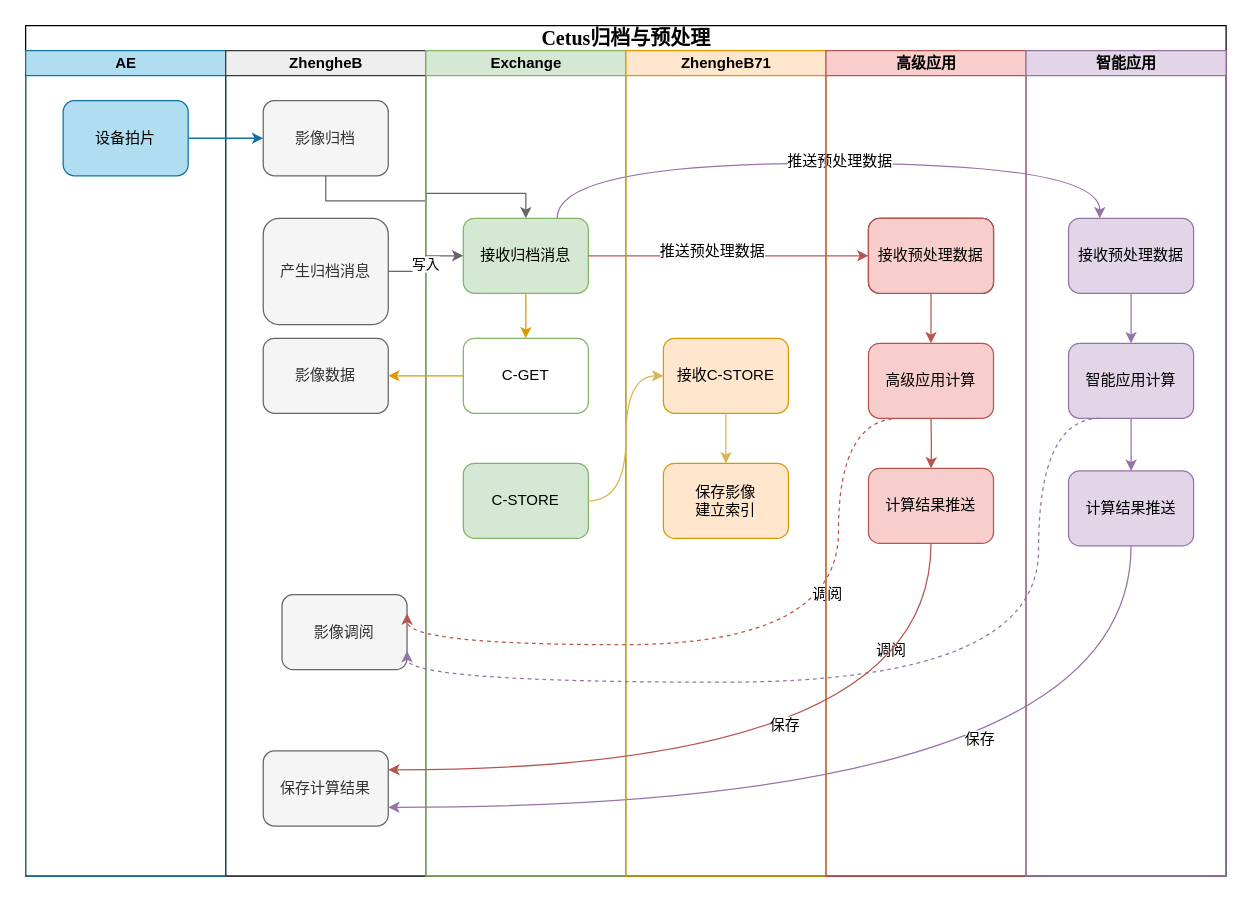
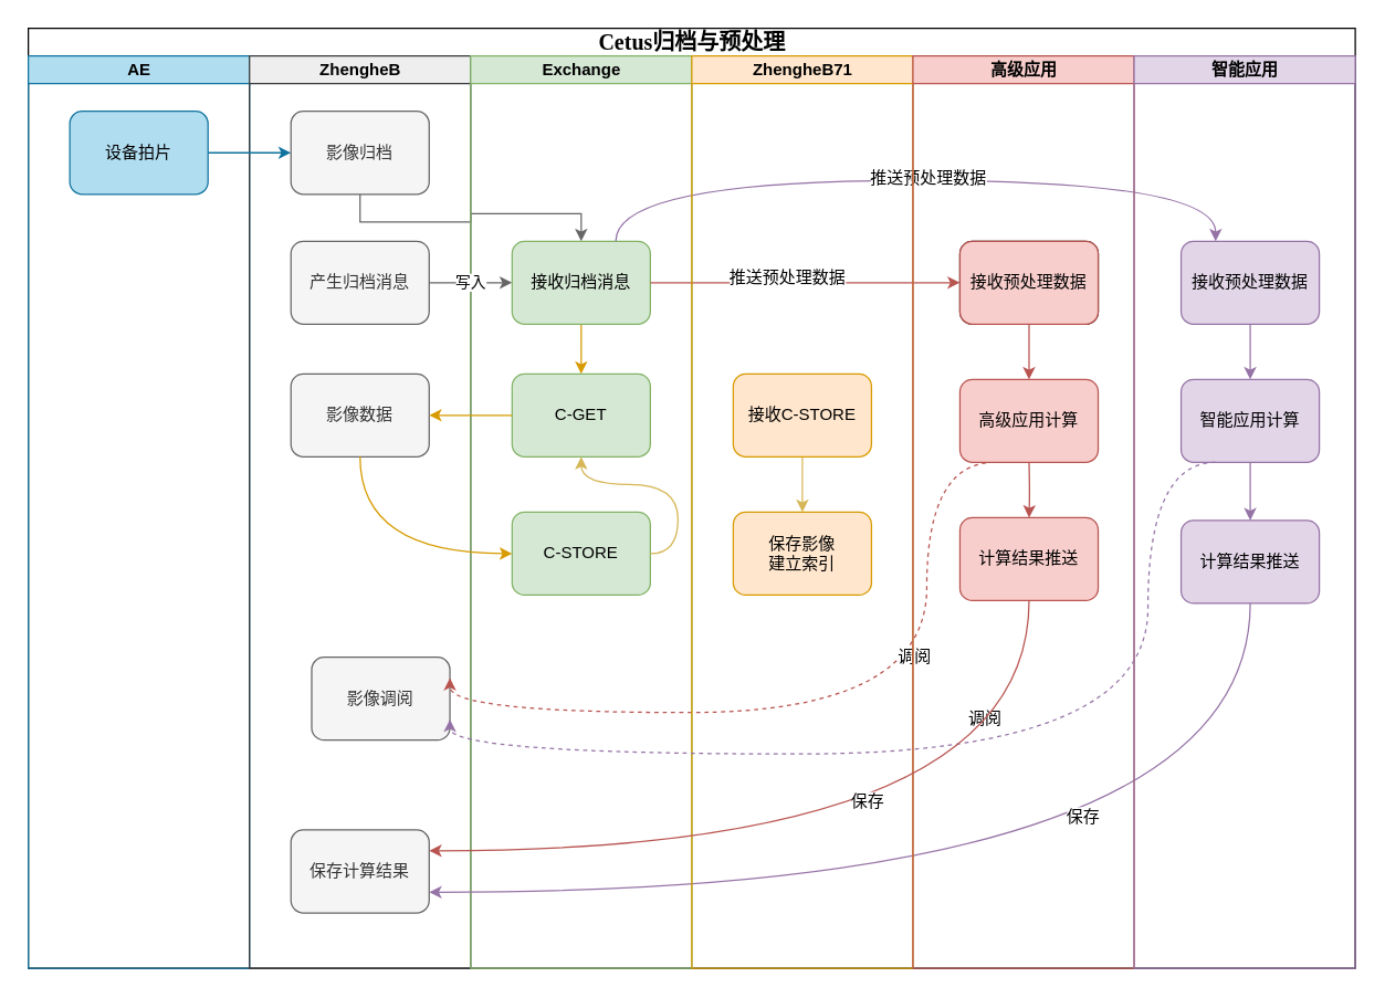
  <mxCell id="0" />
  <mxCell id="1" parent="0" />
  <mxCell id="2" value="&lt;font style=&quot;font-size: 16px&quot;&gt;Cetus归档与预处理&lt;/font&gt;" style="swimlane;html=1;childLayout=stackLayout;startSize=20;rounded=0;shadow=0;labelBackgroundColor=none;strokeWidth=1;fontFamily=Verdana;fontSize=8;align=center;fillColor=none;" parent="1" vertex="1"><mxGeometry x="20" y="20" width="960" height="680" as="geometry" /></mxCell>
  <mxCell id="3" value="AE" style="swimlane;html=1;startSize=20;fillColor=#b1ddf0;strokeColor=#10739E;" parent="2" vertex="1"><mxGeometry y="20" width="160" height="660" as="geometry" /></mxCell>
  <mxCell id="4" value="设备拍片" style="rounded=1;whiteSpace=wrap;html=1;shadow=0;labelBackgroundColor=none;strokeWidth=1;fontFamily=Helvetica;fontSize=12;align=center;fillColor=#b1ddf0;strokeColor=#10739e;" parent="3" vertex="1"><mxGeometry x="30" y="40" width="100" height="60" as="geometry" /></mxCell>
  <mxCell id="5" value="ZhengheB" style="swimlane;html=1;startSize=20;fillColor=#eeeeee;strokeColor=#36393d;" parent="2" vertex="1"><mxGeometry x="160" y="20" width="160" height="660" as="geometry"><mxRectangle x="160" y="20" width="30" height="660" as="alternateBounds" /></mxGeometry></mxCell>
- <mxCell id="6" value="产生归档消息" style="rounded=1;whiteSpace=wrap;html=1;shadow=0;labelBackgroundColor=none;strokeWidth=1;fontFamily=Helvetica;fontSize=12;align=center;fillColor=#f5f5f5;strokeColor=#666666;fontColor=#333333;" parent="5" vertex="1"><mxGeometry x="30" y="134" width="100" height="85" as="geometry" /></mxCell>
+ <mxCell id="6" value="产生归档消息" style="rounded=1;whiteSpace=wrap;html=1;shadow=0;labelBackgroundColor=none;strokeWidth=1;fontFamily=Helvetica;fontSize=12;align=center;fillColor=#f5f5f5;strokeColor=#666666;fontColor=#333333;" parent="5" vertex="1"><mxGeometry x="30" y="134" width="100" height="60" as="geometry" /></mxCell>
  <mxCell id="7" style="edgeStyle=orthogonalEdgeStyle;rounded=0;orthogonalLoop=1;jettySize=auto;html=1;exitX=0.5;exitY=1;exitDx=0;exitDy=0;strokeColor=#666666;" parent="5" source="8" target="14" edge="1"><mxGeometry relative="1" as="geometry" /></mxCell>
  <mxCell id="8" value="影像归档" style="rounded=1;whiteSpace=wrap;html=1;shadow=0;labelBackgroundColor=none;strokeWidth=1;fontFamily=Helvetica;fontSize=12;align=center;fillColor=#f5f5f5;strokeColor=#666666;fontColor=#333333;" parent="5" vertex="1"><mxGeometry x="30" y="40" width="100" height="60" as="geometry" /></mxCell>
  <mxCell id="9" value="影像数据" style="rounded=1;whiteSpace=wrap;html=1;shadow=0;labelBackgroundColor=none;strokeWidth=1;fontFamily=Helvetica;fontSize=12;align=center;fillColor=#f5f5f5;strokeColor=#666666;fontColor=#333333;" parent="5" vertex="1"><mxGeometry x="30" y="230" width="100" height="60" as="geometry" /></mxCell>
  <mxCell id="10" value="影像调阅" style="rounded=1;whiteSpace=wrap;html=1;shadow=0;labelBackgroundColor=none;strokeWidth=1;fontFamily=Helvetica;fontSize=12;align=center;fillColor=#f5f5f5;strokeColor=#666666;fontColor=#333333;" parent="5" vertex="1"><mxGeometry x="45" y="435" width="100" height="60" as="geometry" /></mxCell>
  <mxCell id="11" value="保存计算结果" style="rounded=1;whiteSpace=wrap;html=1;shadow=0;labelBackgroundColor=none;strokeWidth=1;fontFamily=Helvetica;fontSize=12;align=center;fillColor=#f5f5f5;strokeColor=#666666;fontColor=#333333;" parent="5" vertex="1"><mxGeometry x="30" y="560" width="100" height="60" as="geometry" /></mxCell>
  <mxCell id="12" value="Exchange" style="swimlane;html=1;startSize=20;fillColor=#d5e8d4;strokeColor=#82b366;" parent="2" vertex="1"><mxGeometry x="320" y="20" width="160" height="660" as="geometry"><mxRectangle x="320" y="20" width="30" height="660" as="alternateBounds" /></mxGeometry></mxCell>
  <mxCell id="13" style="edgeStyle=orthogonalEdgeStyle;rounded=0;orthogonalLoop=1;jettySize=auto;html=1;exitX=0.5;exitY=1;exitDx=0;exitDy=0;fillColor=#ffe6cc;strokeColor=#d79b00;" parent="12" source="14" target="15" edge="1"><mxGeometry relative="1" as="geometry" /></mxCell>
  <mxCell id="14" value="接收归档消息" style="rounded=1;whiteSpace=wrap;html=1;shadow=0;labelBackgroundColor=none;strokeWidth=1;fontFamily=Helvetica;fontSize=12;align=center;fillColor=#d5e8d4;strokeColor=#82b366;" parent="12" vertex="1"><mxGeometry x="30" y="134" width="100" height="60" as="geometry" /></mxCell>
- <mxCell id="15" value="C-GET" style="rounded=1;whiteSpace=wrap;html=1;shadow=0;labelBackgroundColor=none;strokeWidth=1;fontFamily=Helvetica;fontSize=12;align=center;fillColor=#ffffff;strokeColor=#82b366;" parent="12" vertex="1"><mxGeometry x="30" y="230" width="100" height="60" as="geometry" /></mxCell>
+ <mxCell id="15" value="C-GET" style="rounded=1;whiteSpace=wrap;html=1;shadow=0;labelBackgroundColor=none;strokeWidth=1;fontFamily=Helvetica;fontSize=12;align=center;fillColor=#d5e8d4;strokeColor=#82b366;" parent="12" vertex="1"><mxGeometry x="30" y="230" width="100" height="60" as="geometry" /></mxCell>
  <mxCell id="16" value="C-STORE" style="rounded=1;whiteSpace=wrap;html=1;shadow=0;labelBackgroundColor=none;strokeWidth=1;fontFamily=Helvetica;fontSize=12;align=center;fillColor=#d5e8d4;strokeColor=#82b366;" parent="12" vertex="1"><mxGeometry x="30" y="330" width="100" height="60" as="geometry" /></mxCell>
  <mxCell id="17" style="edgeStyle=orthogonalEdgeStyle;rounded=0;orthogonalLoop=1;jettySize=auto;html=1;entryX=0;entryY=0.5;entryDx=0;entryDy=0;fontFamily=Helvetica;fontSize=12;exitX=1;exitY=0.5;exitDx=0;exitDy=0;fillColor=#f8cecc;strokeColor=#b85450;" parent="2" source="14" target="30" edge="1"><mxGeometry relative="1" as="geometry"><mxPoint x="300" y="640" as="sourcePoint" /></mxGeometry></mxCell>
  <mxCell id="18" style="rounded=0;orthogonalLoop=1;jettySize=auto;html=1;elbow=vertical;entryX=0.25;entryY=0;entryDx=0;entryDy=0;edgeStyle=orthogonalEdgeStyle;curved=1;fontFamily=Helvetica;fontSize=12;exitX=0.75;exitY=0;exitDx=0;exitDy=0;fillColor=#e1d5e7;strokeColor=#9673a6;" parent="2" source="14" target="37" edge="1"><mxGeometry relative="1" as="geometry"><mxPoint x="300" y="640" as="sourcePoint" /><mxPoint x="810" y="700" as="targetPoint" /><Array as="points"><mxPoint x="425" y="110" /><mxPoint x="859" y="110" /></Array></mxGeometry></mxCell>
  <mxCell id="19" value="推送预处理数据" style="edgeLabel;html=1;align=center;verticalAlign=middle;resizable=0;points=[];fontFamily=Helvetica;fontSize=12;" parent="18" vertex="1" connectable="0"><mxGeometry x="-0.476" y="-1" relative="1" as="geometry"><mxPoint x="30" y="69" as="offset" /></mxGeometry></mxCell>
  <mxCell id="20" value="推送预处理数据" style="edgeLabel;html=1;align=center;verticalAlign=middle;resizable=0;points=[];fontFamily=Helvetica;fontSize=12;" parent="18" vertex="1" connectable="0"><mxGeometry x="0.19" y="16" relative="1" as="geometry"><mxPoint x="-42.0" y="14" as="offset" /></mxGeometry></mxCell>
  <mxCell id="21" style="rounded=0;orthogonalLoop=1;jettySize=auto;html=1;exitX=0.5;exitY=1;exitDx=0;exitDy=0;entryX=1;entryY=0.75;entryDx=0;entryDy=0;edgeStyle=orthogonalEdgeStyle;curved=1;fontFamily=Helvetica;fontSize=12;fillColor=#e1d5e7;strokeColor=#9673a6;" parent="2" source="40" target="11" edge="1"><mxGeometry relative="1" as="geometry"><Array as="points"><mxPoint x="884" y="625" /></Array></mxGeometry></mxCell>
  <mxCell id="22" value="保存" style="edgeLabel;html=1;align=center;verticalAlign=middle;resizable=0;points=[];fontFamily=Helvetica;fontSize=12;" parent="21" vertex="1" connectable="0"><mxGeometry x="-0.214" y="-7" relative="1" as="geometry"><mxPoint x="-15" y="-48" as="offset" /></mxGeometry></mxCell>
  <mxCell id="23" value="调阅" style="edgeStyle=orthogonalEdgeStyle;curved=1;rounded=0;orthogonalLoop=1;jettySize=auto;html=1;exitX=0.25;exitY=1;exitDx=0;exitDy=0;entryX=1;entryY=0.25;entryDx=0;entryDy=0;dashed=1;fontFamily=Helvetica;fontSize=12;fillColor=#f8cecc;strokeColor=#b85450;" parent="2" source="34" target="10" edge="1"><mxGeometry x="-0.203" y="-40" relative="1" as="geometry"><Array as="points"><mxPoint x="650" y="314" /><mxPoint x="650" y="495" /></Array><mxPoint as="offset" /></mxGeometry></mxCell>
  <mxCell id="24" value="ZhengheB71" style="swimlane;html=1;startSize=20;fillColor=#ffe6cc;strokeColor=#d79b00;" parent="2" vertex="1"><mxGeometry x="480" y="20" width="160" height="660" as="geometry"><mxRectangle x="480" y="20" width="30" height="660" as="alternateBounds" /></mxGeometry></mxCell>
  <mxCell id="25" style="edgeStyle=orthogonalEdgeStyle;curved=1;rounded=0;orthogonalLoop=1;jettySize=auto;html=1;exitX=0.5;exitY=1;exitDx=0;exitDy=0;entryX=0.5;entryY=0;entryDx=0;entryDy=0;fontSize=12;fillColor=#fff2cc;strokeColor=#d6b656;" parent="24" source="26" target="27" edge="1"><mxGeometry relative="1" as="geometry" /></mxCell>
  <mxCell id="26" value="接收C-STORE" style="rounded=1;whiteSpace=wrap;html=1;shadow=0;labelBackgroundColor=none;strokeWidth=1;fontFamily=Helvetica;fontSize=12;align=center;fillColor=#ffe6cc;strokeColor=#d79b00;" parent="24" vertex="1"><mxGeometry x="30" y="230" width="100" height="60" as="geometry" /></mxCell>
  <mxCell id="27" value="保存影像&lt;br&gt;建立索引" style="rounded=1;whiteSpace=wrap;html=1;shadow=0;labelBackgroundColor=none;strokeWidth=1;fontFamily=Helvetica;fontSize=12;align=center;fillColor=#ffe6cc;strokeColor=#d79b00;" parent="24" vertex="1"><mxGeometry x="30" y="330" width="100" height="60" as="geometry" /></mxCell>
  <mxCell id="28" value="高级应用" style="swimlane;html=1;startSize=20;fillColor=#f8cecc;strokeColor=#b85450;" parent="2" vertex="1"><mxGeometry x="640" y="20" width="160" height="660" as="geometry"><mxRectangle x="640" y="20" width="30" height="660" as="alternateBounds" /></mxGeometry></mxCell>
  <mxCell id="29" style="edgeStyle=orthogonalEdgeStyle;curved=1;rounded=0;orthogonalLoop=1;jettySize=auto;html=1;exitX=0.5;exitY=1;exitDx=0;exitDy=0;entryX=0.5;entryY=0;entryDx=0;entryDy=0;fontFamily=Helvetica;fontSize=12;fillColor=#f8cecc;strokeColor=#b85450;" parent="28" source="30" target="34" edge="1"><mxGeometry relative="1" as="geometry"><mxPoint x="84" y="234" as="targetPoint" /></mxGeometry></mxCell>
  <mxCell id="30" value="接收预处理数据" style="rounded=1;whiteSpace=wrap;html=1;shadow=0;labelBackgroundColor=none;strokeWidth=1;fontFamily=Helvetica;fontSize=12;align=center;" parent="28" vertex="1"><mxGeometry x="34" y="134" width="100" height="60" as="geometry" /></mxCell>
  <mxCell id="31" style="edgeStyle=orthogonalEdgeStyle;curved=1;rounded=0;orthogonalLoop=1;jettySize=auto;html=1;exitX=0.5;exitY=1;exitDx=0;exitDy=0;entryX=0.5;entryY=0;entryDx=0;entryDy=0;fontFamily=Helvetica;fontSize=12;fillColor=#f8cecc;strokeColor=#b85450;" parent="28" target="32" edge="1"><mxGeometry relative="1" as="geometry"><mxPoint x="84" y="294" as="sourcePoint" /></mxGeometry></mxCell>
  <mxCell id="32" value="计算结果推送" style="rounded=1;whiteSpace=wrap;html=1;shadow=0;labelBackgroundColor=none;strokeWidth=1;fontFamily=Helvetica;fontSize=12;align=center;fillColor=#f8cecc;strokeColor=#b85450;" parent="28" vertex="1"><mxGeometry x="34" y="334" width="100" height="60" as="geometry" /></mxCell>
  <mxCell id="33" value="接收预处理数据" style="rounded=1;whiteSpace=wrap;html=1;shadow=0;labelBackgroundColor=none;strokeWidth=1;fontFamily=Helvetica;fontSize=12;align=center;fillColor=#f8cecc;strokeColor=#b85450;" parent="28" vertex="1"><mxGeometry x="34" y="134" width="100" height="60" as="geometry" /></mxCell>
  <mxCell id="34" value="高级应用计算" style="rounded=1;whiteSpace=wrap;html=1;shadow=0;labelBackgroundColor=none;strokeWidth=1;fontFamily=Helvetica;fontSize=12;align=center;fillColor=#f8cecc;strokeColor=#b85450;" parent="28" vertex="1"><mxGeometry x="34" y="234" width="100" height="60" as="geometry" /></mxCell>
  <mxCell id="35" value="智能应用" style="swimlane;html=1;startSize=20;fillColor=#e1d5e7;strokeColor=#9673a6;" parent="2" vertex="1"><mxGeometry x="800" y="20" width="160" height="660" as="geometry"><mxRectangle x="800" y="20" width="30" height="660" as="alternateBounds" /></mxGeometry></mxCell>
  <mxCell id="36" style="edgeStyle=orthogonalEdgeStyle;curved=1;rounded=0;orthogonalLoop=1;jettySize=auto;html=1;exitX=0.5;exitY=1;exitDx=0;exitDy=0;entryX=0.5;entryY=0;entryDx=0;entryDy=0;fontFamily=Helvetica;fontSize=12;fillColor=#e1d5e7;strokeColor=#9673a6;" parent="35" source="37" target="39" edge="1"><mxGeometry relative="1" as="geometry" /></mxCell>
  <mxCell id="37" value="接收预处理数据" style="rounded=1;whiteSpace=wrap;html=1;shadow=0;labelBackgroundColor=none;strokeWidth=1;fontFamily=Helvetica;fontSize=12;align=center;fillColor=#e1d5e7;strokeColor=#9673a6;" parent="35" vertex="1"><mxGeometry x="34" y="134" width="100" height="60" as="geometry" /></mxCell>
  <mxCell id="38" style="edgeStyle=orthogonalEdgeStyle;curved=1;rounded=0;orthogonalLoop=1;jettySize=auto;html=1;entryX=0.5;entryY=0;entryDx=0;entryDy=0;fontFamily=Helvetica;fontSize=12;fillColor=#e1d5e7;strokeColor=#9673a6;" parent="35" source="39" target="40" edge="1"><mxGeometry relative="1" as="geometry" /></mxCell>
  <mxCell id="39" value="智能应用计算" style="rounded=1;whiteSpace=wrap;html=1;shadow=0;labelBackgroundColor=none;strokeWidth=1;fontFamily=Helvetica;fontSize=12;align=center;fillColor=#e1d5e7;strokeColor=#9673a6;" parent="35" vertex="1"><mxGeometry x="34" y="234" width="100" height="60" as="geometry" /></mxCell>
  <mxCell id="40" value="计算结果推送" style="rounded=1;whiteSpace=wrap;html=1;shadow=0;labelBackgroundColor=none;strokeWidth=1;fontFamily=Helvetica;fontSize=12;align=center;fillColor=#e1d5e7;strokeColor=#9673a6;" parent="35" vertex="1"><mxGeometry x="34" y="336" width="100" height="60" as="geometry" /></mxCell>
  <mxCell id="41" style="edgeStyle=orthogonalEdgeStyle;rounded=0;orthogonalLoop=1;jettySize=auto;html=1;entryX=1;entryY=0.5;entryDx=0;entryDy=0;fillColor=#ffe6cc;strokeColor=#d79b00;" parent="2" source="15" target="9" edge="1"><mxGeometry relative="1" as="geometry" /></mxCell>
- <mxCell id="43" style="edgeStyle=orthogonalEdgeStyle;rounded=0;orthogonalLoop=1;jettySize=auto;html=1;exitX=1;exitY=0.5;exitDx=0;exitDy=0;curved=1;entryX=0;entryY=0.5;entryDx=0;entryDy=0;fillColor=#fff2cc;strokeColor=#d6b656;" parent="2" source="16" target="26" edge="1"><mxGeometry relative="1" as="geometry" /></mxCell>
+ <mxCell id="42" style="edgeStyle=orthogonalEdgeStyle;rounded=0;orthogonalLoop=1;jettySize=auto;html=1;exitX=0.5;exitY=1;exitDx=0;exitDy=0;entryX=0;entryY=0.5;entryDx=0;entryDy=0;fillColor=#ffe6cc;strokeColor=#d79b00;curved=1;" parent="2" source="9" target="16" edge="1"><mxGeometry relative="1" as="geometry" /></mxCell>
+ <mxCell id="43" style="edgeStyle=orthogonalEdgeStyle;rounded=0;orthogonalLoop=1;jettySize=auto;html=1;exitX=1;exitY=0.5;exitDx=0;exitDy=0;curved=1;fillColor=#fff2cc;strokeColor=#d6b656;" parent="2" source="16" target="15" edge="1"><mxGeometry relative="1" as="geometry" /></mxCell>
  <mxCell id="44" value="写入" style="edgeStyle=orthogonalEdgeStyle;rounded=0;orthogonalLoop=1;jettySize=auto;html=1;exitX=1;exitY=0.5;exitDx=0;exitDy=0;entryX=0;entryY=0.5;entryDx=0;entryDy=0;strokeColor=#666666;" parent="2" source="6" target="14" edge="1"><mxGeometry relative="1" as="geometry"><mxPoint x="190" y="184" as="targetPoint" /></mxGeometry></mxCell>
  <mxCell id="45" value="调阅" style="edgeStyle=orthogonalEdgeStyle;rounded=0;orthogonalLoop=1;jettySize=auto;html=1;exitX=0.25;exitY=1;exitDx=0;exitDy=0;entryX=1;entryY=0.75;entryDx=0;entryDy=0;curved=1;dashed=1;fontSize=12;fillColor=#e1d5e7;strokeColor=#9673a6;" parent="2" source="39" target="10" edge="1"><mxGeometry x="-0.043" y="-25" relative="1" as="geometry"><Array as="points"><mxPoint x="810" y="314" /><mxPoint x="810" y="525" /></Array><mxPoint as="offset" /></mxGeometry></mxCell>
  <mxCell id="46" value="保存" style="rounded=0;orthogonalLoop=1;jettySize=auto;html=1;exitX=0.5;exitY=1;exitDx=0;exitDy=0;edgeStyle=orthogonalEdgeStyle;curved=1;fontFamily=Helvetica;fontSize=12;entryX=1;entryY=0.25;entryDx=0;entryDy=0;fillColor=#f8cecc;strokeColor=#b85450;" parent="2" source="32" target="11" edge="1"><mxGeometry x="-0.032" y="-35" relative="1" as="geometry"><mxPoint x="640" y="416" as="targetPoint" /><mxPoint x="700" y="384" as="sourcePoint" /><Array as="points"><mxPoint x="724" y="595" /></Array><mxPoint as="offset" /></mxGeometry></mxCell>
  <mxCell id="47" style="edgeStyle=orthogonalEdgeStyle;rounded=0;orthogonalLoop=1;jettySize=auto;html=1;exitX=1;exitY=0.5;exitDx=0;exitDy=0;entryX=0;entryY=0.5;entryDx=0;entryDy=0;strokeColor=#10739E;" parent="2" source="4" target="8" edge="1"><mxGeometry relative="1" as="geometry" /></mxCell>
